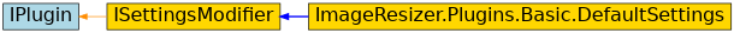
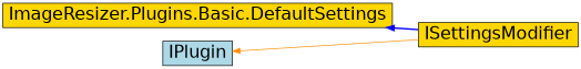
  digraph {
    rankdir=LR
    node [color=black fillcolor=gold fontname=Helvetica fontsize=24 shape=record style=filled]
    edge [dir=back fontname=Helvetica fontsize=24 labelfontname=Helvetica labelfontsize=24]
    n1 [fontcolor=black height=0.2 label="ImageResizer.Plugins.Basic.DefaultSettings" width=0.4]
    n2 [fillcolor=lightblue height=0.2 label=IPlugin width=0.4]
    n3 [height=0.2 label=ISettingsModifier width=0.4]
    n2 -> n3 [color=darkorange style=solid]
-   n3 -> n1 [color=blue style=bold]
+   n1 -> n3 [color=blue style=bold]
  }
